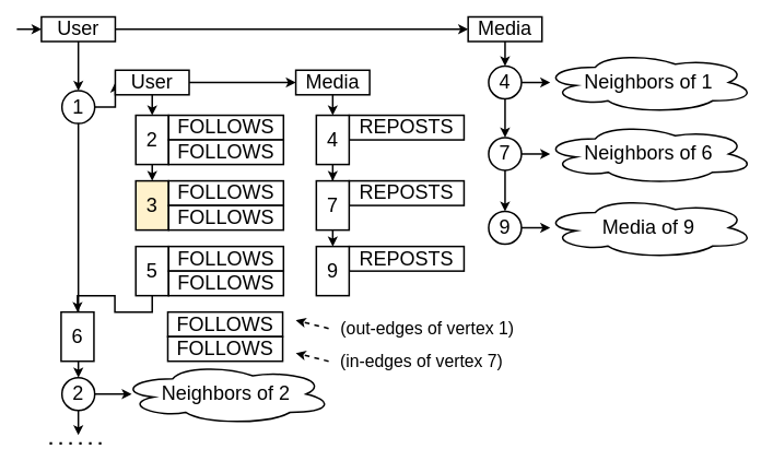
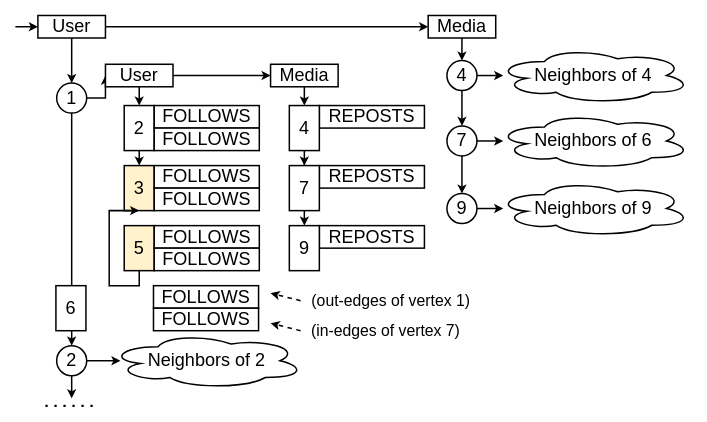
  <mxCell id="0" />
  <mxCell id="1" parent="0" />
  <mxCell id="2" style="edgeStyle=orthogonalEdgeStyle;rounded=0;orthogonalLoop=1;jettySize=auto;html=1;exitX=0.5;exitY=1;exitDx=0;exitDy=0;strokeWidth=2;" parent="1" source="3" target="35" edge="1"><mxGeometry relative="1" as="geometry" /></mxCell>
  <mxCell id="3" value="&lt;font style=&quot;font-size: 24px&quot;&gt;Media&lt;/font&gt;" style="rounded=0;whiteSpace=wrap;html=1;strokeWidth=2;" parent="1" vertex="1"><mxGeometry x="360" y="85" width="90" height="30" as="geometry" /></mxCell>
  <mxCell id="4" value="&lt;font style=&quot;font-size: 24px&quot;&gt;REPOSTS&lt;br&gt;&lt;/font&gt;" style="rounded=0;whiteSpace=wrap;html=1;strokeWidth=2;" parent="1" vertex="1"><mxGeometry x="425" y="140" width="140" height="30" as="geometry" /></mxCell>
  <mxCell id="5" style="edgeStyle=orthogonalEdgeStyle;rounded=0;orthogonalLoop=1;jettySize=auto;html=1;exitX=0.5;exitY=1;exitDx=0;exitDy=0;strokeWidth=2;" parent="1" source="7" target="10" edge="1"><mxGeometry relative="1" as="geometry" /></mxCell>
  <mxCell id="6" style="edgeStyle=orthogonalEdgeStyle;rounded=0;orthogonalLoop=1;jettySize=auto;html=1;exitX=1;exitY=0.5;exitDx=0;exitDy=0;entryX=0;entryY=0.5;entryDx=0;entryDy=0;strokeWidth=2;" parent="1" source="7" target="42" edge="1"><mxGeometry relative="1" as="geometry" /></mxCell>
  <mxCell id="7" value="&lt;font style=&quot;font-size: 24px&quot;&gt;User&lt;/font&gt;" style="rounded=0;whiteSpace=wrap;html=1;strokeWidth=2;" parent="1" vertex="1"><mxGeometry x="50" y="20" width="90" height="30" as="geometry" /></mxCell>
  <mxCell id="8" style="edgeStyle=orthogonalEdgeStyle;rounded=0;orthogonalLoop=1;jettySize=auto;html=1;exitX=1;exitY=0.5;exitDx=0;exitDy=0;entryX=0;entryY=0.5;entryDx=0;entryDy=0;strokeWidth=2;" parent="1" source="10" target="13" edge="1"><mxGeometry relative="1" as="geometry" /></mxCell>
  <mxCell id="9" style="edgeStyle=orthogonalEdgeStyle;rounded=0;orthogonalLoop=1;jettySize=auto;html=1;exitX=0.5;exitY=1;exitDx=0;exitDy=0;strokeWidth=2;" parent="1" source="10" target="31" edge="1"><mxGeometry relative="1" as="geometry" /></mxCell>
  <mxCell id="10" value="&lt;font style=&quot;font-size: 24px&quot;&gt;1&lt;/font&gt;" style="ellipse;whiteSpace=wrap;html=1;aspect=fixed;strokeWidth=2;" parent="1" vertex="1"><mxGeometry x="75" y="110" width="40" height="40" as="geometry" /></mxCell>
  <mxCell id="11" style="edgeStyle=orthogonalEdgeStyle;rounded=0;orthogonalLoop=1;jettySize=auto;html=1;exitX=0.5;exitY=1;exitDx=0;exitDy=0;entryX=0.5;entryY=0;entryDx=0;entryDy=0;strokeWidth=2;" parent="1" source="13" target="15" edge="1"><mxGeometry relative="1" as="geometry" /></mxCell>
  <mxCell id="12" style="edgeStyle=orthogonalEdgeStyle;rounded=0;orthogonalLoop=1;jettySize=auto;html=1;exitX=1;exitY=0.5;exitDx=0;exitDy=0;entryX=0;entryY=0.5;entryDx=0;entryDy=0;strokeWidth=2;" parent="1" source="13" target="3" edge="1"><mxGeometry relative="1" as="geometry" /></mxCell>
  <mxCell id="13" value="&lt;font style=&quot;font-size: 24px&quot;&gt;User&lt;/font&gt;" style="rounded=0;whiteSpace=wrap;html=1;strokeWidth=2;" parent="1" vertex="1"><mxGeometry x="140" y="85" width="90" height="30" as="geometry" /></mxCell>
  <mxCell id="14" style="edgeStyle=orthogonalEdgeStyle;rounded=0;orthogonalLoop=1;jettySize=auto;html=1;exitX=0.5;exitY=1;exitDx=0;exitDy=0;entryX=0.5;entryY=0;entryDx=0;entryDy=0;strokeWidth=2;" parent="1" source="15" target="18" edge="1"><mxGeometry relative="1" as="geometry" /></mxCell>
  <mxCell id="15" value="&lt;font style=&quot;font-size: 24px&quot;&gt;2&lt;/font&gt;" style="rounded=0;whiteSpace=wrap;html=1;strokeWidth=2;" parent="1" vertex="1"><mxGeometry x="165" y="140" width="40" height="60" as="geometry" /></mxCell>
  <mxCell id="16" value="&lt;font style=&quot;font-size: 24px&quot;&gt;FOLLOWS&lt;br&gt;&lt;/font&gt;" style="rounded=0;whiteSpace=wrap;html=1;strokeWidth=2;" parent="1" vertex="1"><mxGeometry x="205" y="140" width="140" height="30" as="geometry" /></mxCell>
  <mxCell id="17" value="&lt;font style=&quot;font-size: 24px&quot;&gt;FOLLOWS&lt;br&gt;&lt;/font&gt;" style="rounded=0;whiteSpace=wrap;html=1;strokeWidth=2;" parent="1" vertex="1"><mxGeometry x="205" y="170" width="140" height="30" as="geometry" /></mxCell>
  <mxCell id="18" value="&lt;font style=&quot;font-size: 24px&quot;&gt;3&lt;/font&gt;" style="rounded=0;whiteSpace=wrap;html=1;strokeWidth=2;fillColor=#fff2cc;" parent="1" vertex="1"><mxGeometry x="165" y="220" width="40" height="60" as="geometry" /></mxCell>
  <mxCell id="19" value="&lt;font style=&quot;font-size: 24px&quot;&gt;FOLLOWS&lt;br&gt;&lt;/font&gt;" style="rounded=0;whiteSpace=wrap;html=1;strokeWidth=2;" parent="1" vertex="1"><mxGeometry x="205" y="220" width="140" height="30" as="geometry" /></mxCell>
  <mxCell id="20" value="&lt;font style=&quot;font-size: 24px&quot;&gt;FOLLOWS&lt;br&gt;&lt;/font&gt;" style="rounded=0;whiteSpace=wrap;html=1;strokeWidth=2;" parent="1" vertex="1"><mxGeometry x="205" y="250" width="140" height="30" as="geometry" /></mxCell>
- <mxCell id="21" style="edgeStyle=orthogonalEdgeStyle;rounded=0;orthogonalLoop=1;jettySize=auto;html=1;exitX=0.5;exitY=1;exitDx=0;exitDy=0;entryX=0.5;entryY=0;entryDx=0;entryDy=0;strokeWidth=2;" parent="1" source="22" target="25" edge="1"><mxGeometry relative="1" as="geometry" /></mxCell>
- <mxCell id="22" value="&lt;font style=&quot;font-size: 24px&quot;&gt;5&lt;/font&gt;" style="rounded=0;whiteSpace=wrap;html=1;strokeWidth=2;" parent="1" vertex="1"><mxGeometry x="165" y="300" width="40" height="60" as="geometry" /></mxCell>
+ <mxCell id="21" style="edgeStyle=orthogonalEdgeStyle;rounded=0;orthogonalLoop=1;jettySize=auto;html=1;exitX=0.5;exitY=1;exitDx=0;exitDy=0;strokeWidth=2;" parent="1" source="22" target="18" edge="1"><mxGeometry relative="1" as="geometry" /></mxCell>
+ <mxCell id="22" value="&lt;font style=&quot;font-size: 24px&quot;&gt;5&lt;/font&gt;" style="rounded=0;whiteSpace=wrap;html=1;strokeWidth=2;fillColor=#fff2cc;" parent="1" vertex="1"><mxGeometry x="165" y="300" width="40" height="60" as="geometry" /></mxCell>
  <mxCell id="23" value="&lt;font style=&quot;font-size: 24px&quot;&gt;FOLLOWS&lt;br&gt;&lt;/font&gt;" style="rounded=0;whiteSpace=wrap;html=1;strokeWidth=2;" parent="1" vertex="1"><mxGeometry x="205" y="300" width="140" height="30" as="geometry" /></mxCell>
  <mxCell id="24" value="&lt;font style=&quot;font-size: 24px&quot;&gt;FOLLOWS&lt;br&gt;&lt;/font&gt;" style="rounded=0;whiteSpace=wrap;html=1;strokeWidth=2;" parent="1" vertex="1"><mxGeometry x="205" y="330" width="140" height="30" as="geometry" /></mxCell>
  <mxCell id="25" value="&lt;font style=&quot;font-size: 24px&quot;&gt;6&lt;/font&gt;" style="rounded=0;whiteSpace=wrap;html=1;strokeWidth=2;" parent="1" vertex="1"><mxGeometry x="74" y="380" width="40" height="60" as="geometry" /></mxCell>
  <mxCell id="26" value="&lt;font style=&quot;font-size: 24px&quot;&gt;FOLLOWS&lt;br&gt;&lt;/font&gt;" style="rounded=0;whiteSpace=wrap;html=1;strokeWidth=2;" parent="1" vertex="1"><mxGeometry x="204" y="380" width="140" height="30" as="geometry" /></mxCell>
  <mxCell id="27" value="&lt;font style=&quot;font-size: 24px&quot;&gt;FOLLOWS&lt;br&gt;&lt;/font&gt;" style="rounded=0;whiteSpace=wrap;html=1;strokeWidth=2;" parent="1" vertex="1"><mxGeometry x="204" y="410" width="140" height="30" as="geometry" /></mxCell>
  <mxCell id="28" value="" style="endArrow=classic;html=1;strokeWidth=2;entryX=0;entryY=0.5;entryDx=0;entryDy=0;" parent="1" target="7" edge="1"><mxGeometry width="50" height="50" relative="1" as="geometry"><mxPoint x="20" y="35" as="sourcePoint" /><mxPoint x="20" y="-70" as="targetPoint" /></mxGeometry></mxCell>
  <mxCell id="29" style="edgeStyle=orthogonalEdgeStyle;rounded=0;orthogonalLoop=1;jettySize=auto;html=1;exitX=0.5;exitY=1;exitDx=0;exitDy=0;entryX=0.5;entryY=0;entryDx=0;entryDy=0;strokeWidth=2;" parent="1" source="31" edge="1"><mxGeometry relative="1" as="geometry"><mxPoint x="95" y="530" as="targetPoint" /></mxGeometry></mxCell>
  <mxCell id="30" style="edgeStyle=orthogonalEdgeStyle;rounded=0;orthogonalLoop=1;jettySize=auto;html=1;exitX=1;exitY=0.5;exitDx=0;exitDy=0;strokeWidth=2;" parent="1" source="31" edge="1"><mxGeometry relative="1" as="geometry"><mxPoint x="160" y="480" as="targetPoint" /></mxGeometry></mxCell>
  <mxCell id="31" value="&lt;font style=&quot;font-size: 24px&quot;&gt;2&lt;/font&gt;" style="ellipse;whiteSpace=wrap;html=1;aspect=fixed;strokeWidth=2;" parent="1" vertex="1"><mxGeometry x="75" y="460" width="40" height="40" as="geometry" /></mxCell>
  <mxCell id="32" value="&lt;font style=&quot;font-size: 24px&quot;&gt;Neighbors of 2&lt;/font&gt;" style="ellipse;shape=cloud;whiteSpace=wrap;html=1;strokeWidth=2;" parent="1" vertex="1"><mxGeometry x="145" y="442.81" width="260" height="74.38" as="geometry" /></mxCell>
  <mxCell id="33" value="" style="endArrow=none;dashed=1;html=1;dashPattern=1 3;strokeWidth=3;" parent="1" edge="1"><mxGeometry width="50" height="50" relative="1" as="geometry"><mxPoint x="60" y="540" as="sourcePoint" /><mxPoint x="130" y="540" as="targetPoint" /></mxGeometry></mxCell>
  <mxCell id="34" style="edgeStyle=orthogonalEdgeStyle;rounded=0;orthogonalLoop=1;jettySize=auto;html=1;exitX=0.5;exitY=1;exitDx=0;exitDy=0;strokeWidth=2;" parent="1" source="35" target="38" edge="1"><mxGeometry relative="1" as="geometry" /></mxCell>
  <mxCell id="35" value="&lt;font style=&quot;font-size: 24px&quot;&gt;4&lt;/font&gt;" style="rounded=0;whiteSpace=wrap;html=1;strokeWidth=2;" parent="1" vertex="1"><mxGeometry x="385" y="140" width="40" height="60" as="geometry" /></mxCell>
  <mxCell id="36" value="&lt;font style=&quot;font-size: 24px&quot;&gt;REPOSTS&lt;br&gt;&lt;/font&gt;" style="rounded=0;whiteSpace=wrap;html=1;strokeWidth=2;" parent="1" vertex="1"><mxGeometry x="425" y="220" width="140" height="30" as="geometry" /></mxCell>
  <mxCell id="37" style="edgeStyle=orthogonalEdgeStyle;rounded=0;orthogonalLoop=1;jettySize=auto;html=1;exitX=0.5;exitY=1;exitDx=0;exitDy=0;entryX=0.5;entryY=0;entryDx=0;entryDy=0;strokeWidth=2;" parent="1" source="38" target="40" edge="1"><mxGeometry relative="1" as="geometry" /></mxCell>
  <mxCell id="38" value="&lt;font style=&quot;font-size: 24px&quot;&gt;7&lt;/font&gt;" style="rounded=0;whiteSpace=wrap;html=1;strokeWidth=2;" parent="1" vertex="1"><mxGeometry x="385" y="220" width="40" height="60" as="geometry" /></mxCell>
  <mxCell id="39" value="&lt;font style=&quot;font-size: 24px&quot;&gt;REPOSTS&lt;br&gt;&lt;/font&gt;" style="rounded=0;whiteSpace=wrap;html=1;strokeWidth=2;" parent="1" vertex="1"><mxGeometry x="425" y="300" width="140" height="30" as="geometry" /></mxCell>
  <mxCell id="40" value="&lt;font style=&quot;font-size: 24px&quot;&gt;9&lt;/font&gt;" style="rounded=0;whiteSpace=wrap;html=1;strokeWidth=2;" parent="1" vertex="1"><mxGeometry x="385" y="300" width="40" height="60" as="geometry" /></mxCell>
  <mxCell id="41" style="edgeStyle=orthogonalEdgeStyle;rounded=0;orthogonalLoop=1;jettySize=auto;html=1;exitX=0.5;exitY=1;exitDx=0;exitDy=0;strokeWidth=2;" parent="1" source="42" target="45" edge="1"><mxGeometry relative="1" as="geometry" /></mxCell>
  <mxCell id="42" value="&lt;font style=&quot;font-size: 24px&quot;&gt;Media&lt;/font&gt;" style="rounded=0;whiteSpace=wrap;html=1;strokeWidth=2;" parent="1" vertex="1"><mxGeometry x="570" y="20" width="90" height="30" as="geometry" /></mxCell>
  <mxCell id="43" style="edgeStyle=orthogonalEdgeStyle;rounded=0;orthogonalLoop=1;jettySize=auto;html=1;exitX=1;exitY=0.5;exitDx=0;exitDy=0;strokeWidth=2;" parent="1" source="45" edge="1"><mxGeometry relative="1" as="geometry"><mxPoint x="670" y="100" as="targetPoint" /></mxGeometry></mxCell>
  <mxCell id="44" style="edgeStyle=orthogonalEdgeStyle;rounded=0;orthogonalLoop=1;jettySize=auto;html=1;exitX=0.5;exitY=1;exitDx=0;exitDy=0;strokeWidth=2;" parent="1" source="45" target="49" edge="1"><mxGeometry relative="1" as="geometry" /></mxCell>
  <mxCell id="45" value="&lt;font style=&quot;font-size: 24px&quot;&gt;4&lt;/font&gt;" style="ellipse;whiteSpace=wrap;html=1;aspect=fixed;strokeWidth=2;" parent="1" vertex="1"><mxGeometry x="595" y="80" width="40" height="40" as="geometry" /></mxCell>
- <mxCell id="46" value="&lt;font style=&quot;font-size: 24px&quot;&gt;Neighbors of 1&lt;/font&gt;" style="ellipse;shape=cloud;whiteSpace=wrap;html=1;strokeWidth=2;" parent="1" vertex="1"><mxGeometry x="660" y="62.81" width="260" height="74.38" as="geometry" /></mxCell>
+ <mxCell id="46" value="&lt;font style=&quot;font-size: 24px&quot;&gt;Neighbors of 4&lt;/font&gt;" style="ellipse;shape=cloud;whiteSpace=wrap;html=1;strokeWidth=2;" parent="1" vertex="1"><mxGeometry x="660" y="62.81" width="260" height="74.38" as="geometry" /></mxCell>
  <mxCell id="47" style="edgeStyle=orthogonalEdgeStyle;rounded=0;orthogonalLoop=1;jettySize=auto;html=1;exitX=1;exitY=0.5;exitDx=0;exitDy=0;strokeWidth=2;" parent="1" source="49" edge="1"><mxGeometry relative="1" as="geometry"><mxPoint x="670" y="187.19" as="targetPoint" /></mxGeometry></mxCell>
  <mxCell id="48" style="edgeStyle=orthogonalEdgeStyle;rounded=0;orthogonalLoop=1;jettySize=auto;html=1;exitX=0.5;exitY=1;exitDx=0;exitDy=0;strokeWidth=2;" parent="1" source="49" target="52" edge="1"><mxGeometry relative="1" as="geometry" /></mxCell>
  <mxCell id="49" value="&lt;font style=&quot;font-size: 24px&quot;&gt;7&lt;/font&gt;" style="ellipse;whiteSpace=wrap;html=1;aspect=fixed;strokeWidth=2;" parent="1" vertex="1"><mxGeometry x="595" y="167.19" width="40" height="40" as="geometry" /></mxCell>
  <mxCell id="50" value="&lt;font style=&quot;font-size: 24px&quot;&gt;Neighbors of 6&lt;/font&gt;" style="ellipse;shape=cloud;whiteSpace=wrap;html=1;strokeWidth=2;" parent="1" vertex="1"><mxGeometry x="660" y="150" width="260" height="74.38" as="geometry" /></mxCell>
  <mxCell id="51" style="edgeStyle=orthogonalEdgeStyle;rounded=0;orthogonalLoop=1;jettySize=auto;html=1;exitX=1;exitY=0.5;exitDx=0;exitDy=0;strokeWidth=2;" parent="1" source="52" edge="1"><mxGeometry relative="1" as="geometry"><mxPoint x="670" y="277.19" as="targetPoint" /></mxGeometry></mxCell>
  <mxCell id="52" value="&lt;font style=&quot;font-size: 24px&quot;&gt;9&lt;/font&gt;" style="ellipse;whiteSpace=wrap;html=1;aspect=fixed;strokeWidth=2;" parent="1" vertex="1"><mxGeometry x="595" y="257.19" width="40" height="40" as="geometry" /></mxCell>
- <mxCell id="53" value="&lt;font style=&quot;font-size: 24px&quot;&gt;Media of 9&lt;/font&gt;" style="ellipse;shape=cloud;whiteSpace=wrap;html=1;strokeWidth=2;" parent="1" vertex="1"><mxGeometry x="660" y="240" width="260" height="74.38" as="geometry" /></mxCell>
+ <mxCell id="53" value="&lt;font style=&quot;font-size: 24px&quot;&gt;Neighbors of 9&lt;/font&gt;" style="ellipse;shape=cloud;whiteSpace=wrap;html=1;strokeWidth=2;" parent="1" vertex="1"><mxGeometry x="660" y="240" width="260" height="74.38" as="geometry" /></mxCell>
  <mxCell id="54" value="&lt;span style=&quot;font-size: 21px&quot;&gt;(out-edges of vertex 1)&lt;/span&gt;" style="text;html=1;align=center;verticalAlign=middle;resizable=0;points=[];autosize=1;" parent="1" vertex="1"><mxGeometry x="405" y="390" width="230" height="20" as="geometry" /></mxCell>
  <mxCell id="55" value="&lt;font style=&quot;font-size: 21px&quot;&gt;(in-edges of vertex 7)&lt;/font&gt;" style="text;html=1;align=center;verticalAlign=middle;resizable=0;points=[];autosize=1;" parent="1" vertex="1"><mxGeometry x="408" y="430" width="210" height="20" as="geometry" /></mxCell>
  <mxCell id="56" value="" style="endArrow=classic;html=1;strokeWidth=2;dashed=1;" parent="1" edge="1"><mxGeometry width="50" height="50" relative="1" as="geometry"><mxPoint x="400" y="400" as="sourcePoint" /><mxPoint x="360" y="390" as="targetPoint" /></mxGeometry></mxCell>
  <mxCell id="57" value="" style="endArrow=classic;html=1;strokeWidth=2;dashed=1;" parent="1" edge="1"><mxGeometry width="50" height="50" relative="1" as="geometry"><mxPoint x="400" y="440" as="sourcePoint" /><mxPoint x="360" y="430" as="targetPoint" /></mxGeometry></mxCell>
